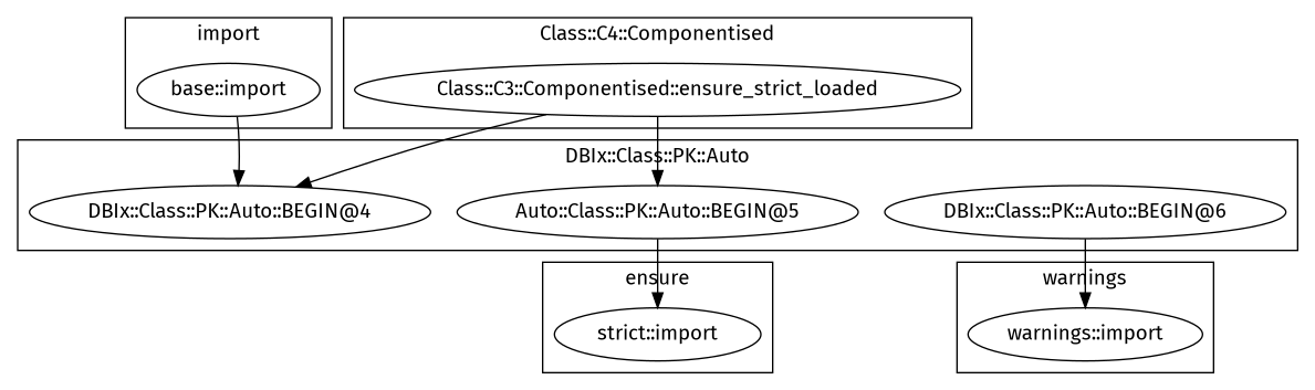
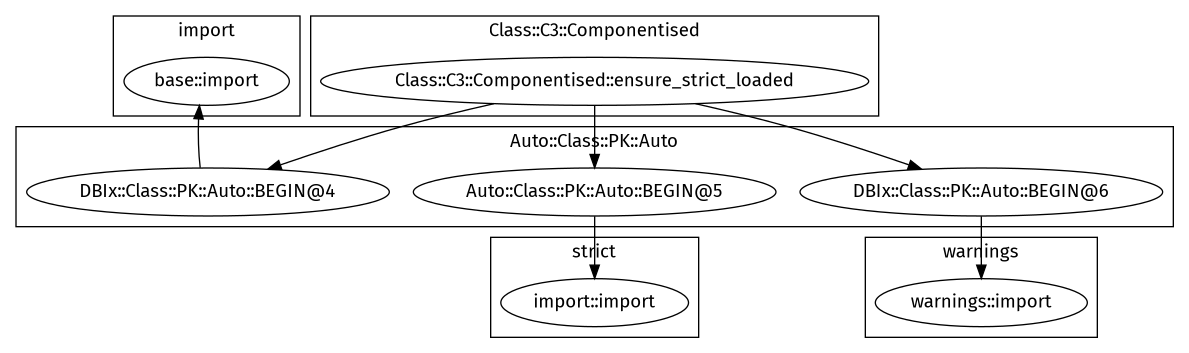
  digraph {
    fontname="Fira Sans"
    node [fontname="Fira Sans"]
    edge [fontname="Fira Sans"]
    "base::import"
    "DBIx::Class::PK::Auto::BEGIN@4"
    n3 [label="Auto::Class::PK::Auto::BEGIN@5"]
    "DBIx::Class::PK::Auto::BEGIN@6"
    n5 [label="Class::C3::Componentised::ensure_strict_loaded"]
    "warnings::import"
-   "strict::import"
+   "strict::import" [label="import::import"]
    subgraph cluster_1 {
      label=import
      "base::import"
    }
    subgraph cluster_2 {
-     label="DBIx::Class::PK::Auto"
+     label="Auto::Class::PK::Auto"
      "DBIx::Class::PK::Auto::BEGIN@4"
      n3
      "DBIx::Class::PK::Auto::BEGIN@6"
    }
    subgraph cluster_3 {
-     label="Class::C4::Componentised"
+     label="Class::C3::Componentised"
      n5
    }
    subgraph cluster_4 {
      label=warnings
      "warnings::import"
    }
    subgraph cluster_5 {
-     label=ensure
+     label="strict"
      "strict::import"
    }
-   "base::import" -> "DBIx::Class::PK::Auto::BEGIN@4"
+   "DBIx::Class::PK::Auto::BEGIN@4" -> "base::import"
    n3 -> "strict::import"
    "DBIx::Class::PK::Auto::BEGIN@6" -> "warnings::import"
    n5 -> "DBIx::Class::PK::Auto::BEGIN@4"
    n5 -> n3
+   n5 -> "DBIx::Class::PK::Auto::BEGIN@6"
  }
